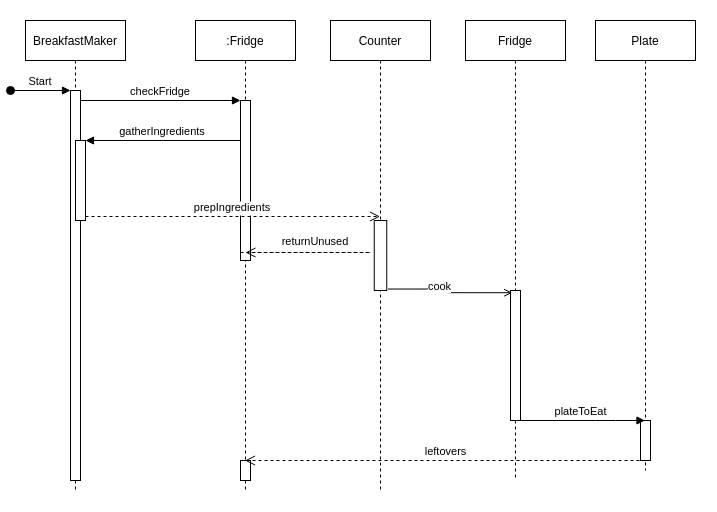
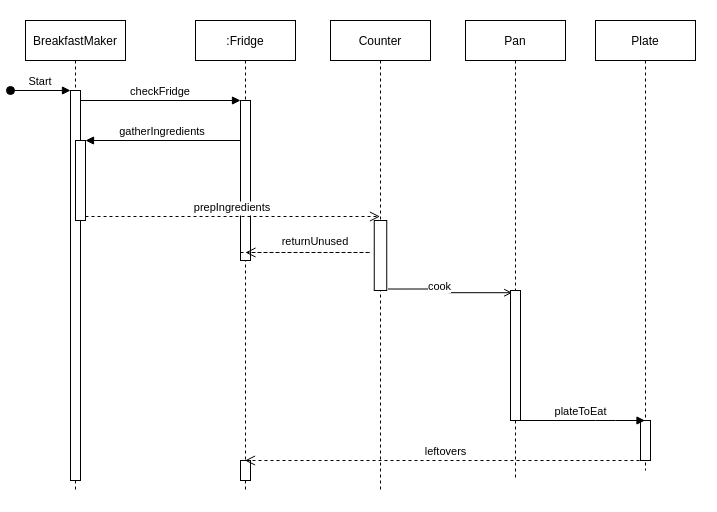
  <mxCell id="0" />
  <mxCell id="1" parent="0" />
  <mxCell id="2" value="BreakfastMaker" style="shape=umlLifeline;perimeter=lifelinePerimeter;container=1;collapsible=0;recursiveResize=0;rounded=0;shadow=0;strokeWidth=1;" parent="1" vertex="1"><mxGeometry x="20" y="20" width="100" height="470" as="geometry" /></mxCell>
  <mxCell id="3" value="" style="points=[];perimeter=orthogonalPerimeter;rounded=0;shadow=0;strokeWidth=1;" parent="2" vertex="1"><mxGeometry x="45" y="70" width="10" height="390" as="geometry" /></mxCell>
  <mxCell id="4" value="Start" style="verticalAlign=bottom;startArrow=oval;endArrow=block;startSize=8;shadow=0;strokeWidth=1;" parent="2" target="3" edge="1"><mxGeometry relative="1" as="geometry"><mxPoint x="-15" y="70" as="sourcePoint" /></mxGeometry></mxCell>
  <mxCell id="5" value="" style="points=[];perimeter=orthogonalPerimeter;rounded=0;shadow=0;strokeWidth=1;" parent="2" vertex="1"><mxGeometry x="50" y="120" width="10" height="80" as="geometry" /></mxCell>
  <mxCell id="6" value=":Fridge" style="shape=umlLifeline;perimeter=lifelinePerimeter;container=1;collapsible=0;recursiveResize=0;rounded=0;shadow=0;strokeWidth=1;" parent="1" vertex="1"><mxGeometry x="190" y="20" width="100" height="470" as="geometry" /></mxCell>
  <mxCell id="7" value="" style="points=[];perimeter=orthogonalPerimeter;rounded=0;shadow=0;strokeWidth=1;" parent="6" vertex="1"><mxGeometry x="45" y="80" width="10" height="160" as="geometry" /></mxCell>
  <mxCell id="8" value="" style="html=1;points=[];perimeter=orthogonalPerimeter;" vertex="1" parent="6"><mxGeometry x="45" y="440" width="10" height="20" as="geometry" /></mxCell>
  <mxCell id="9" value="returnUnused" style="verticalAlign=bottom;endArrow=open;dashed=1;endSize=8;exitX=0;exitY=0.95;shadow=0;strokeWidth=1;" parent="1" source="7" edge="1"><mxGeometry x="0.472" y="-2" relative="1" as="geometry"><mxPoint x="240" y="252" as="targetPoint" /><Array as="points"><mxPoint x="370" y="252" /></Array><mxPoint as="offset" /></mxGeometry></mxCell>
  <mxCell id="10" value="checkFridge" style="verticalAlign=bottom;endArrow=block;entryX=0;entryY=0;shadow=0;strokeWidth=1;" parent="1" source="3" target="7" edge="1"><mxGeometry relative="1" as="geometry"><mxPoint x="175" y="100" as="sourcePoint" /></mxGeometry></mxCell>
  <mxCell id="11" value="gatherIngredients" style="verticalAlign=bottom;endArrow=block;entryX=1;entryY=0;shadow=0;strokeWidth=1;" parent="1" source="7" target="5" edge="1"><mxGeometry relative="1" as="geometry"><mxPoint x="140" y="140" as="sourcePoint" /></mxGeometry></mxCell>
  <mxCell id="12" value="prepIngredients" style="verticalAlign=bottom;endArrow=open;dashed=1;endSize=8;exitX=1;exitY=0.95;shadow=0;strokeWidth=1;" parent="1" source="5" target="13" edge="1"><mxGeometry relative="1" as="geometry"><mxPoint x="140" y="197" as="targetPoint" /></mxGeometry></mxCell>
  <mxCell id="13" value="Counter" style="shape=umlLifeline;perimeter=lifelinePerimeter;container=1;collapsible=0;recursiveResize=0;rounded=0;shadow=0;strokeWidth=1;" vertex="1" parent="1"><mxGeometry x="325" y="20" width="100" height="470" as="geometry" /></mxCell>
  <mxCell id="14" value="" style="points=[];perimeter=orthogonalPerimeter;rounded=0;shadow=0;strokeWidth=1;" vertex="1" parent="13"><mxGeometry x="43.75" y="200" width="12.5" height="70" as="geometry" /></mxCell>
- <mxCell id="15" value="Fridge" style="shape=umlLifeline;perimeter=lifelinePerimeter;container=1;collapsible=0;recursiveResize=0;rounded=0;shadow=0;strokeWidth=1;" vertex="1" parent="1"><mxGeometry x="460" y="20" width="100" height="460" as="geometry" /></mxCell>
+ <mxCell id="15" value="Pan" style="shape=umlLifeline;perimeter=lifelinePerimeter;container=1;collapsible=0;recursiveResize=0;rounded=0;shadow=0;strokeWidth=1;" vertex="1" parent="1"><mxGeometry x="460" y="20" width="100" height="460" as="geometry" /></mxCell>
  <mxCell id="16" value="" style="points=[];perimeter=orthogonalPerimeter;rounded=0;shadow=0;strokeWidth=1;" vertex="1" parent="15"><mxGeometry x="45" y="270" width="10" height="130" as="geometry" /></mxCell>
  <mxCell id="17" value="Plate" style="shape=umlLifeline;perimeter=lifelinePerimeter;container=1;collapsible=0;recursiveResize=0;rounded=0;shadow=0;strokeWidth=1;" vertex="1" parent="1"><mxGeometry x="590" y="20" width="100" height="450" as="geometry" /></mxCell>
  <mxCell id="18" value="" style="points=[];perimeter=orthogonalPerimeter;rounded=0;shadow=0;strokeWidth=1;" vertex="1" parent="17"><mxGeometry x="45" y="400" width="10" height="40" as="geometry" /></mxCell>
  <mxCell id="19" style="edgeStyle=orthogonalEdgeStyle;rounded=0;orthogonalLoop=1;jettySize=auto;html=1;entryX=0.167;entryY=0.017;entryDx=0;entryDy=0;entryPerimeter=0;exitX=1.1;exitY=0.979;exitDx=0;exitDy=0;exitPerimeter=0;endArrow=open;endFill=0;" edge="1" parent="1" source="14" target="16"><mxGeometry relative="1" as="geometry"><Array as="points"><mxPoint x="443" y="289" /><mxPoint x="443" y="293" /></Array></mxGeometry></mxCell>
  <mxCell id="20" value="cook" style="edgeLabel;html=1;align=center;verticalAlign=middle;resizable=0;points=[];" vertex="1" connectable="0" parent="19"><mxGeometry x="-0.208" y="3" relative="1" as="geometry"><mxPoint as="offset" /></mxGeometry></mxCell>
  <mxCell id="21" value="plateToEat" style="html=1;verticalAlign=bottom;endArrow=block;" edge="1" parent="1" source="15" target="17"><mxGeometry width="80" relative="1" as="geometry"><mxPoint x="540" y="420" as="sourcePoint" /><mxPoint x="620" y="420" as="targetPoint" /><Array as="points"><mxPoint x="600" y="420" /></Array></mxGeometry></mxCell>
  <mxCell id="22" value="leftovers" style="html=1;verticalAlign=bottom;endArrow=open;dashed=1;endSize=8;" edge="1" parent="1" target="6"><mxGeometry relative="1" as="geometry"><mxPoint x="640" y="460" as="sourcePoint" /><mxPoint x="560" y="460" as="targetPoint" /></mxGeometry></mxCell>
